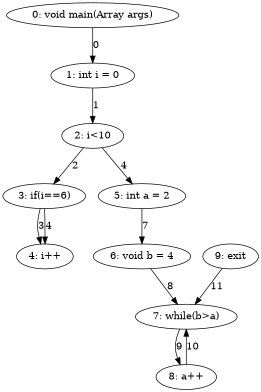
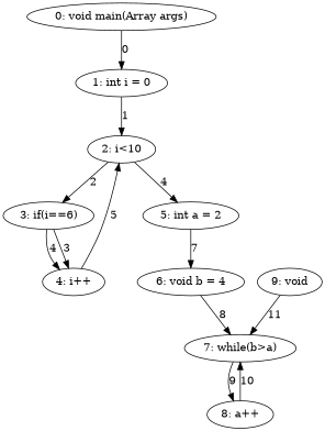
  digraph {
    n1 [label="0: void main(Array args)"]
    n2 [label="1: int i = 0"]
    n3 [label="2: i<10"]
    n4 [label="3: if(i==6)"]
    n5 [label="5: int a = 2"]
    n6 [label="4: i++"]
    n7 [label="6: void b = 4"]
    n8 [label="7: while(b>a)"]
    n9 [label="8: a++"]
-   n10 [label="9: exit"]
+   n10 [label="9: void"]
    n1 -> n2 [label=0]
    n2 -> n3 [label=1]
    n3 -> n4 [label=2]
    n3 -> n5 [label=4]
    n4 -> n6 [label=3]
    n4 -> n6 [label=4]
    n5 -> n7 [label=7]
+   n6 -> n3 [label=5]
    n7 -> n8 [label=8]
    n8 -> n9 [label=9]
    n9 -> n8 [label=10]
    n10 -> n8 [label=11]
  }
